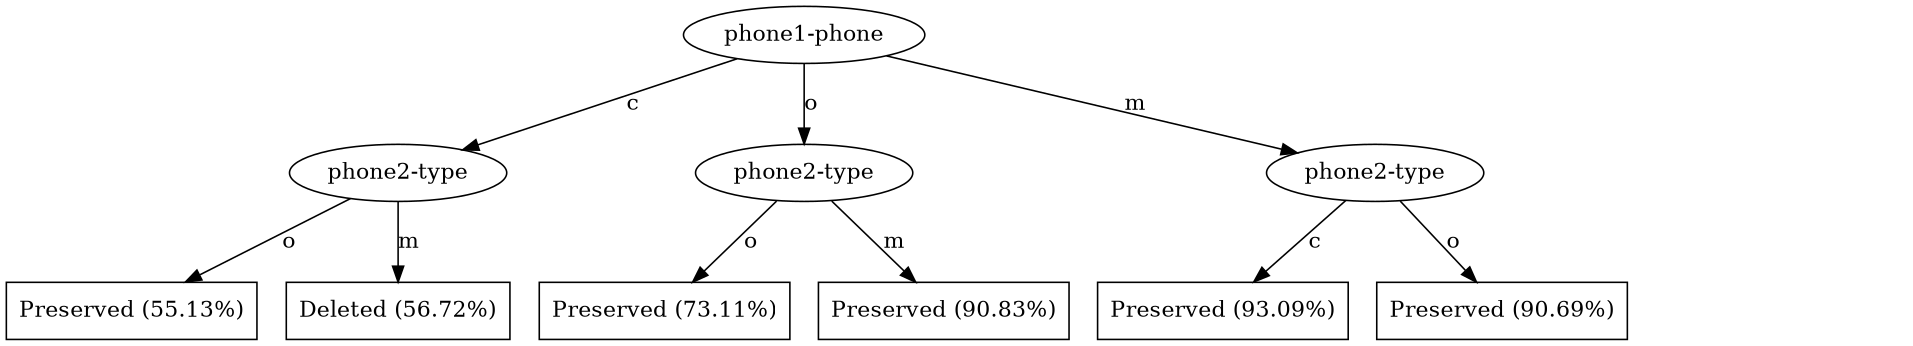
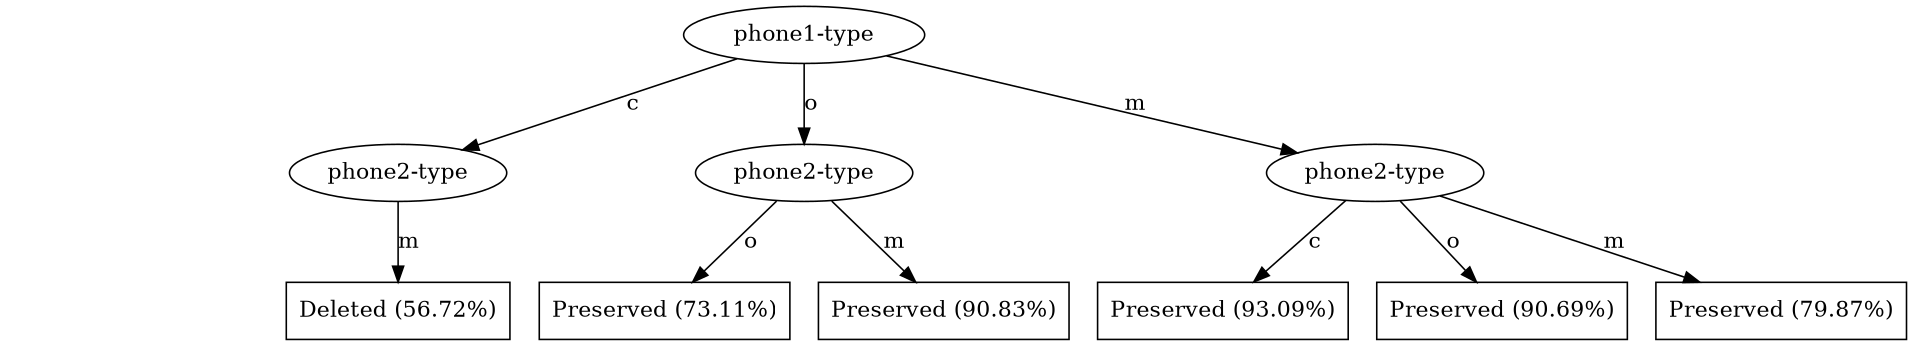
  digraph {
    node [shape=box]
-   n1 [label="phone1-phone" shape=ellipse]
+   n1 [label="phone1-type" shape=ellipse]
    n2 [label="phone2-type" shape=ellipse]
    n3 [label="phone2-type" shape=ellipse]
    n4 [label="phone2-type" shape=ellipse]
-   n5 [label="Preserved (55.13%)"]
    n6 [label="Deleted (56.72%)"]
    n7 [label="Preserved (73.11%)"]
    n8 [label="Preserved (90.83%)"]
    n9 [label="Preserved (93.09%)"]
    n10 [label="Preserved (90.69%)"]
+   n11 [label="Preserved (79.87%)"]
    n1 -> n2 [label=c]
    n1 -> n3 [label=o]
    n1 -> n4 [label=m]
-   n2 -> n5 [label=o]
    n2 -> n6 [label=m]
    n3 -> n7 [label=o]
    n3 -> n8 [label=m]
    n4 -> n9 [label=c]
    n4 -> n10 [label=o]
+   n4 -> n11 [label=m]
  }
